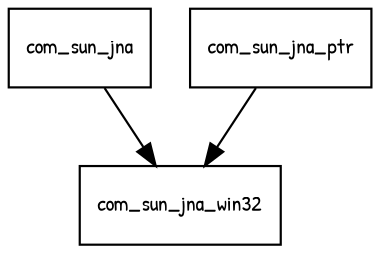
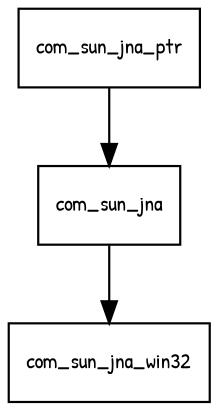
  digraph {
    fontname="Patrick Hand"
    node [fontname="Patrick Hand" fontsize=10.0 shape=box]
    edge [fontname="Patrick Hand"]
    com_sun_jna
    com_sun_jna_win32
    com_sun_jna_ptr
    com_sun_jna -> com_sun_jna_win32
-   com_sun_jna_ptr -> com_sun_jna_win32
+   com_sun_jna_ptr -> com_sun_jna
  }
